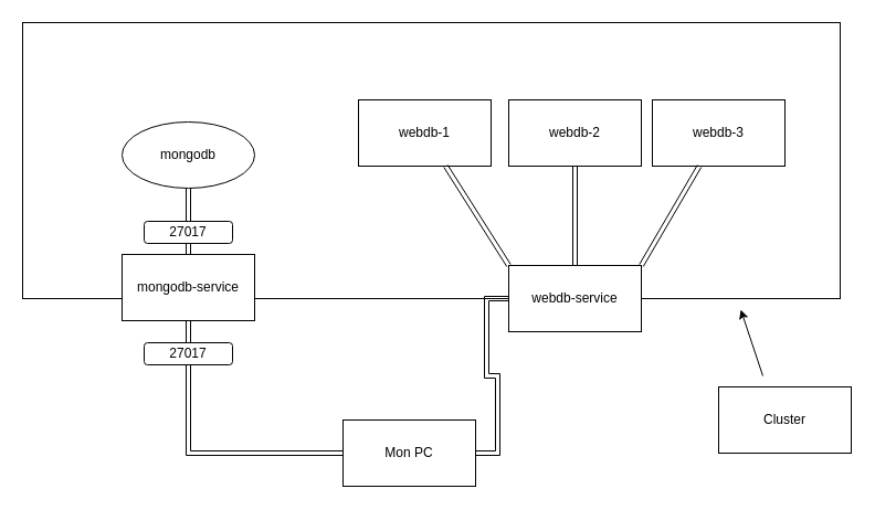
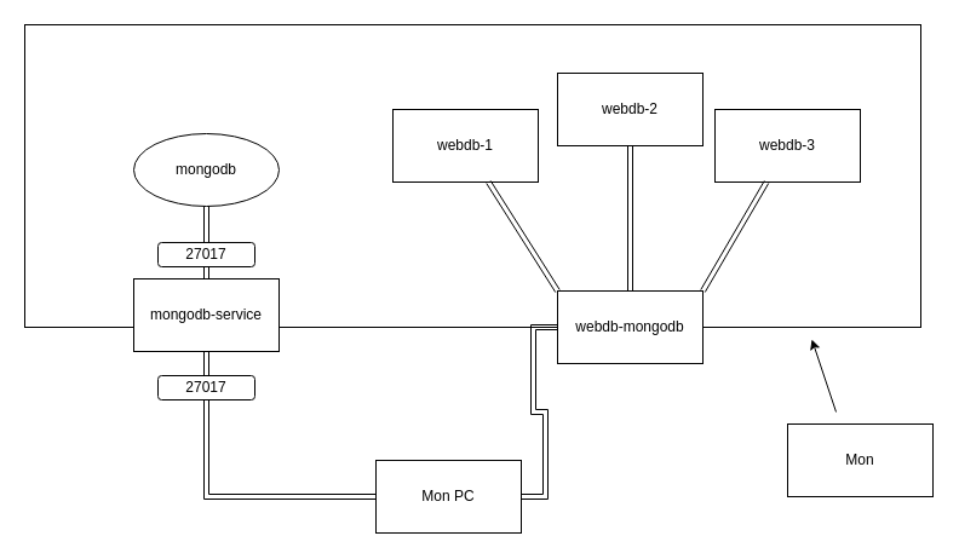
  <mxCell id="0" />
  <mxCell id="1" parent="0" />
  <mxCell id="2" value="" style="rounded=0;whiteSpace=wrap;html=1;fillColor=none;movable=1;resizable=1;rotatable=1;deletable=1;editable=1;locked=0;connectable=1;" parent="1" vertex="1"><mxGeometry x="20" y="20" width="740" height="250" as="geometry" /></mxCell>
  <mxCell id="3" value="webdb-1" style="rounded=0;whiteSpace=wrap;html=1;" parent="1" vertex="1"><mxGeometry x="324" y="90" width="120" height="60" as="geometry" /></mxCell>
- <mxCell id="4" value="webdb-2" style="rounded=0;whiteSpace=wrap;html=1;" parent="1" vertex="1"><mxGeometry x="460" y="90" width="120" height="60" as="geometry" /></mxCell>
+ <mxCell id="4" value="webdb-2" style="rounded=0;whiteSpace=wrap;html=1;" parent="1" vertex="1"><mxGeometry x="460" y="60" width="120" height="60" as="geometry" /></mxCell>
  <mxCell id="5" value="webdb-3" style="rounded=0;whiteSpace=wrap;html=1;" parent="1" vertex="1"><mxGeometry x="590" y="90" width="120" height="60" as="geometry" /></mxCell>
  <mxCell id="6" value="mongodb" style="ellipse;whiteSpace=wrap;html=1;" parent="1" vertex="1"><mxGeometry x="110" y="110" width="120" height="60" as="geometry" /></mxCell>
  <mxCell id="7" style="edgeStyle=orthogonalEdgeStyle;rounded=0;orthogonalLoop=1;jettySize=auto;html=1;exitX=0.5;exitY=1;exitDx=0;exitDy=0;entryX=0;entryY=0.5;entryDx=0;entryDy=0;shape=link;" parent="1" source="8" target="11" edge="1"><mxGeometry relative="1" as="geometry" /></mxCell>
  <mxCell id="8" value="mongodb-service" style="rounded=0;whiteSpace=wrap;html=1;" parent="1" vertex="1"><mxGeometry x="110" y="230" width="120" height="60" as="geometry" /></mxCell>
  <mxCell id="9" style="edgeStyle=orthogonalEdgeStyle;rounded=0;orthogonalLoop=1;jettySize=auto;html=1;entryX=1;entryY=0.5;entryDx=0;entryDy=0;shape=link;" parent="1" source="10" target="11" edge="1"><mxGeometry relative="1" as="geometry"><mxPoint x="500" y="440" as="targetPoint" /></mxGeometry></mxCell>
- <mxCell id="10" value="webdb-service" style="rounded=0;whiteSpace=wrap;html=1;" parent="1" vertex="1"><mxGeometry x="460" y="240" width="120" height="60" as="geometry" /></mxCell>
+ <mxCell id="10" value="webdb-mongodb" style="rounded=0;whiteSpace=wrap;html=1;" parent="1" vertex="1"><mxGeometry x="460" y="240" width="120" height="60" as="geometry" /></mxCell>
  <mxCell id="11" value="Mon PC" style="rounded=0;whiteSpace=wrap;html=1;" parent="1" vertex="1"><mxGeometry x="310" y="380" width="120" height="60" as="geometry" /></mxCell>
  <mxCell id="12" value="" style="endArrow=classic;html=1;rounded=0;" parent="1" edge="1"><mxGeometry width="50" height="50" relative="1" as="geometry"><mxPoint x="690" y="340" as="sourcePoint" /><mxPoint x="670" y="280" as="targetPoint" /></mxGeometry></mxCell>
- <mxCell id="13" value="&lt;div&gt;Cluster&lt;/div&gt;" style="rounded=0;whiteSpace=wrap;html=1;" parent="1" vertex="1"><mxGeometry x="650" y="350" width="120" height="60" as="geometry" /></mxCell>
+ <mxCell id="13" value="&lt;div&gt;Mon&lt;/div&gt;" style="rounded=0;whiteSpace=wrap;html=1;" parent="1" vertex="1"><mxGeometry x="650" y="350" width="120" height="60" as="geometry" /></mxCell>
  <mxCell id="14" value="" style="endArrow=none;html=1;rounded=0;exitX=0;exitY=0;exitDx=0;exitDy=0;shape=link;" parent="1" source="10" target="3" edge="1"><mxGeometry width="50" height="50" relative="1" as="geometry"><mxPoint x="360" y="220" as="sourcePoint" /><mxPoint x="410" y="170" as="targetPoint" /></mxGeometry></mxCell>
  <mxCell id="15" value="" style="endArrow=none;html=1;rounded=0;exitX=0.5;exitY=0;exitDx=0;exitDy=0;shape=link;" parent="1" source="10" target="4" edge="1"><mxGeometry width="50" height="50" relative="1" as="geometry"><mxPoint x="360" y="220" as="sourcePoint" /><mxPoint x="410" y="170" as="targetPoint" /></mxGeometry></mxCell>
  <mxCell id="16" value="" style="endArrow=none;html=1;rounded=0;exitX=1;exitY=0;exitDx=0;exitDy=0;shape=link;" parent="1" source="10" target="5" edge="1"><mxGeometry width="50" height="50" relative="1" as="geometry"><mxPoint x="360" y="220" as="sourcePoint" /><mxPoint x="410" y="170" as="targetPoint" /></mxGeometry></mxCell>
  <mxCell id="17" value="" style="endArrow=none;html=1;rounded=0;entryX=0.5;entryY=1;entryDx=0;entryDy=0;shape=link;" parent="1" source="8" target="6" edge="1"><mxGeometry width="50" height="50" relative="1" as="geometry"><mxPoint x="360" y="220" as="sourcePoint" /><mxPoint x="410" y="170" as="targetPoint" /></mxGeometry></mxCell>
  <mxCell id="18" value="27017" style="rounded=1;whiteSpace=wrap;html=1;" parent="1" vertex="1"><mxGeometry x="130" y="310" width="80" height="20" as="geometry" /></mxCell>
  <mxCell id="19" value="27017" style="rounded=1;whiteSpace=wrap;html=1;" parent="1" vertex="1"><mxGeometry x="130" y="200" width="80" height="20" as="geometry" /></mxCell>
